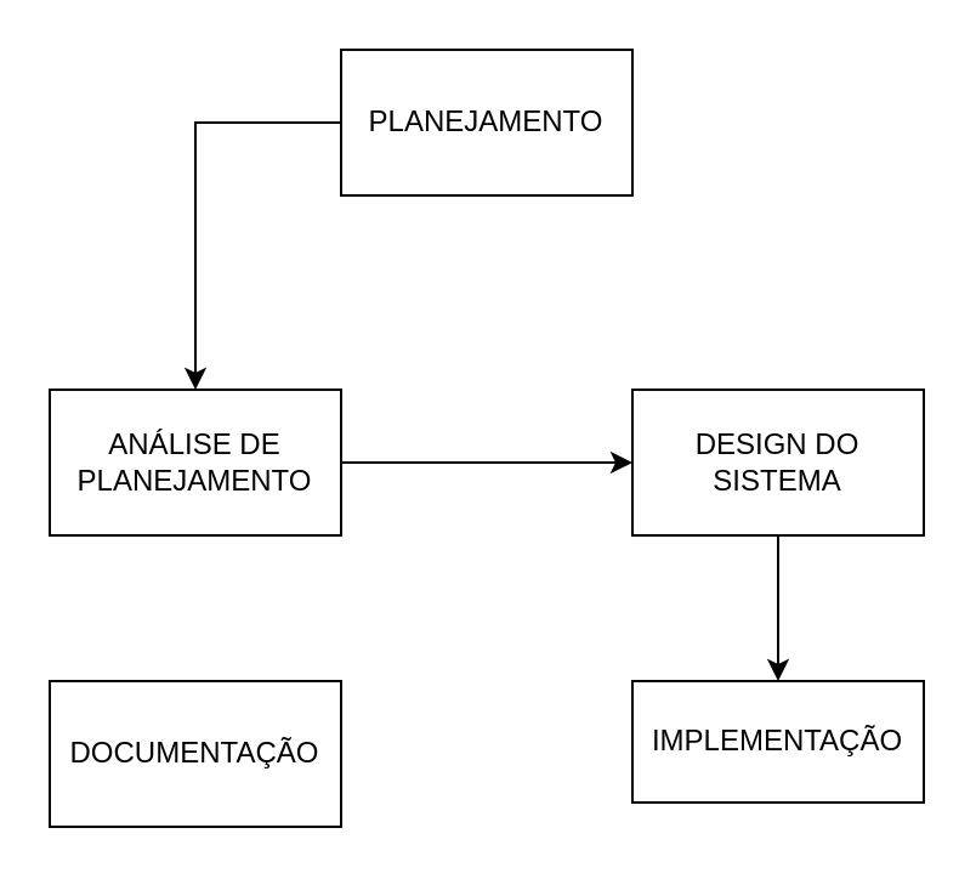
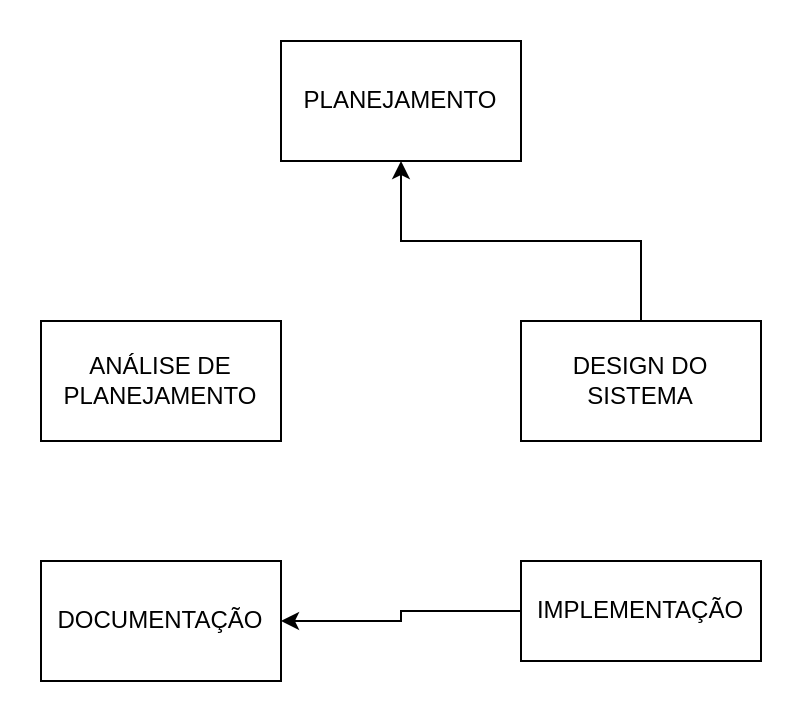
  <mxCell id="0" />
  <mxCell id="1" parent="0" />
- <mxCell id="2" style="edgeStyle=orthogonalEdgeStyle;rounded=0;orthogonalLoop=1;jettySize=auto;html=1;" edge="1" parent="1" source="3" target="5"><mxGeometry relative="1" as="geometry"><mxPoint x="60" y="50" as="targetPoint" /><Array as="points"><mxPoint x="80" y="50" /></Array></mxGeometry></mxCell>
  <mxCell id="3" value="PLANEJAMENTO" style="rounded=0;whiteSpace=wrap;html=1;" vertex="1" parent="1"><mxGeometry x="140" y="20" width="120" height="60" as="geometry" /></mxCell>
- <mxCell id="4" style="edgeStyle=orthogonalEdgeStyle;rounded=0;orthogonalLoop=1;jettySize=auto;html=1;entryX=0;entryY=0.5;entryDx=0;entryDy=0;" edge="1" parent="1" source="5" target="7"><mxGeometry relative="1" as="geometry" /></mxCell>
  <mxCell id="5" value="ANÁLISE DE PLANEJAMENTO" style="rounded=0;whiteSpace=wrap;html=1;" vertex="1" parent="1"><mxGeometry x="20" y="160" width="120" height="60" as="geometry" /></mxCell>
- <mxCell id="6" style="edgeStyle=orthogonalEdgeStyle;rounded=0;orthogonalLoop=1;jettySize=auto;html=1;entryX=0.5;entryY=0;entryDx=0;entryDy=0;" edge="1" parent="1" source="7" target="9"><mxGeometry relative="1" as="geometry" /></mxCell>
+ <mxCell id="6" style="edgeStyle=orthogonalEdgeStyle;rounded=0;orthogonalLoop=1;jettySize=auto;html=1;" edge="1" parent="1" source="7" target="3"><mxGeometry relative="1" as="geometry" /></mxCell>
  <mxCell id="7" value="DESIGN DO SISTEMA" style="rounded=0;whiteSpace=wrap;html=1;" vertex="1" parent="1"><mxGeometry x="260" y="160" width="120" height="60" as="geometry" /></mxCell>
+ <mxCell id="8" style="edgeStyle=orthogonalEdgeStyle;rounded=0;orthogonalLoop=1;jettySize=auto;html=1;entryX=1;entryY=0.5;entryDx=0;entryDy=0;" edge="1" parent="1" source="9" target="10"><mxGeometry relative="1" as="geometry" /></mxCell>
  <mxCell id="9" value="IMPLEMENTAÇÃO" style="rounded=0;whiteSpace=wrap;html=1;" vertex="1" parent="1"><mxGeometry x="260" y="280" width="120" height="50" as="geometry" /></mxCell>
  <mxCell id="10" value="DOCUMENTAÇÃO" style="rounded=0;whiteSpace=wrap;html=1;" vertex="1" parent="1"><mxGeometry x="20" y="280" width="120" height="60" as="geometry" /></mxCell>
